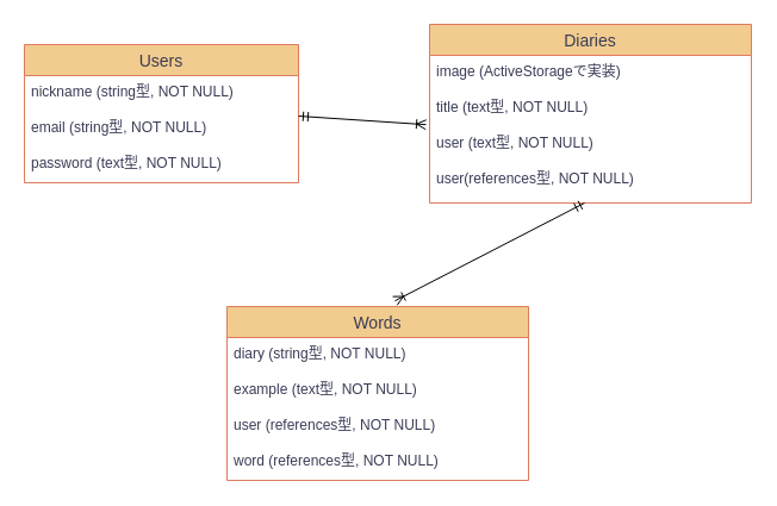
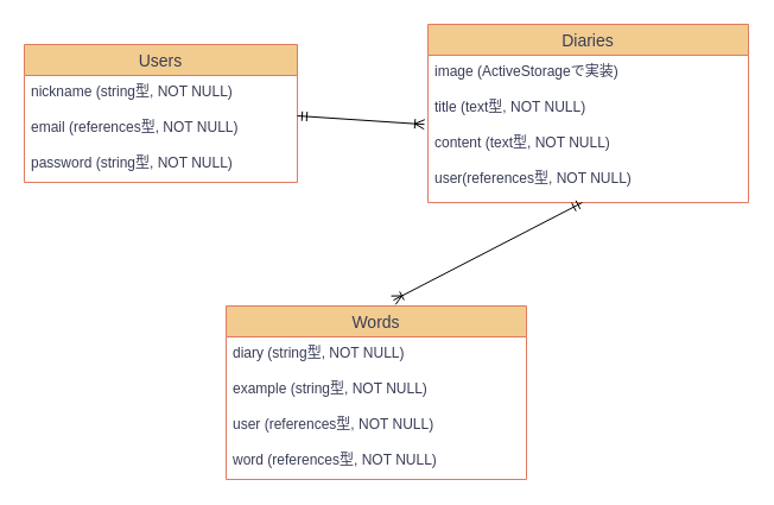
  <mxCell id="0" />
  <mxCell id="1" parent="0" />
  <mxCell id="2" value="Users" style="swimlane;fontStyle=0;childLayout=stackLayout;horizontal=1;startSize=26;horizontalStack=0;resizeParent=1;resizeParentMax=0;resizeLast=0;collapsible=1;marginBottom=0;align=center;fontSize=14;fillColor=#F2CC8F;strokeColor=#E07A5F;fontColor=#393C56;" parent="1" vertex="1"><mxGeometry x="20" y="37" width="230" height="116" as="geometry" /></mxCell>
  <mxCell id="3" value="nickname (string型, NOT NULL)" style="text;strokeColor=none;fillColor=none;spacingLeft=4;spacingRight=4;overflow=hidden;rotatable=0;points=[[0,0.5],[1,0.5]];portConstraint=eastwest;fontSize=12;fontColor=#393C56;" parent="2" vertex="1"><mxGeometry y="26" width="230" height="30" as="geometry" /></mxCell>
- <mxCell id="4" value="email (string型, NOT NULL)" style="text;strokeColor=none;fillColor=none;spacingLeft=4;spacingRight=4;overflow=hidden;rotatable=0;points=[[0,0.5],[1,0.5]];portConstraint=eastwest;fontSize=12;fontColor=#393C56;" parent="2" vertex="1"><mxGeometry y="56" width="230" height="30" as="geometry" /></mxCell>
- <mxCell id="5" value="password (text型, NOT NULL)" style="text;strokeColor=none;fillColor=none;spacingLeft=4;spacingRight=4;overflow=hidden;rotatable=0;points=[[0,0.5],[1,0.5]];portConstraint=eastwest;fontSize=12;fontColor=#393C56;" parent="2" vertex="1"><mxGeometry y="86" width="230" height="30" as="geometry" /></mxCell>
+ <mxCell id="4" value="email (references型, NOT NULL)" style="text;strokeColor=none;fillColor=none;spacingLeft=4;spacingRight=4;overflow=hidden;rotatable=0;points=[[0,0.5],[1,0.5]];portConstraint=eastwest;fontSize=12;fontColor=#393C56;" parent="2" vertex="1"><mxGeometry y="56" width="230" height="30" as="geometry" /></mxCell>
+ <mxCell id="5" value="password (string型, NOT NULL)" style="text;strokeColor=none;fillColor=none;spacingLeft=4;spacingRight=4;overflow=hidden;rotatable=0;points=[[0,0.5],[1,0.5]];portConstraint=eastwest;fontSize=12;fontColor=#393C56;" parent="2" vertex="1"><mxGeometry y="86" width="230" height="30" as="geometry" /></mxCell>
  <mxCell id="6" value="Diaries" style="swimlane;fontStyle=0;childLayout=stackLayout;horizontal=1;startSize=26;horizontalStack=0;resizeParent=1;resizeParentMax=0;resizeLast=0;collapsible=1;marginBottom=0;align=center;fontSize=14;fillColor=#F2CC8F;strokeColor=#E07A5F;fontColor=#393C56;" parent="1" vertex="1"><mxGeometry x="360" y="20" width="270" height="150" as="geometry"><mxRectangle x="510" y="50" width="70" height="26" as="alternateBounds" /></mxGeometry></mxCell>
  <mxCell id="7" value="image (ActiveStorageで実装)" style="text;strokeColor=none;fillColor=none;spacingLeft=4;spacingRight=4;overflow=hidden;rotatable=0;points=[[0,0.5],[1,0.5]];portConstraint=eastwest;fontSize=12;fontColor=#393C56;" parent="6" vertex="1"><mxGeometry y="26" width="270" height="30" as="geometry" /></mxCell>
  <mxCell id="8" value="title (text型, NOT NULL)" style="text;strokeColor=none;fillColor=none;spacingLeft=4;spacingRight=4;overflow=hidden;rotatable=0;points=[[0,0.5],[1,0.5]];portConstraint=eastwest;fontSize=12;fontColor=#393C56;" parent="6" vertex="1"><mxGeometry y="56" width="270" height="30" as="geometry" /></mxCell>
- <mxCell id="9" value="user (text型, NOT NULL)" style="text;strokeColor=none;fillColor=none;spacingLeft=4;spacingRight=4;overflow=hidden;rotatable=0;points=[[0,0.5],[1,0.5]];portConstraint=eastwest;fontSize=12;fontColor=#393C56;" parent="6" vertex="1"><mxGeometry y="86" width="270" height="30" as="geometry" /></mxCell>
+ <mxCell id="9" value="content (text型, NOT NULL)" style="text;strokeColor=none;fillColor=none;spacingLeft=4;spacingRight=4;overflow=hidden;rotatable=0;points=[[0,0.5],[1,0.5]];portConstraint=eastwest;fontSize=12;fontColor=#393C56;" parent="6" vertex="1"><mxGeometry y="86" width="270" height="30" as="geometry" /></mxCell>
  <mxCell id="10" value="user(references型, NOT NULL)" style="text;strokeColor=none;fillColor=none;spacingLeft=4;spacingRight=4;overflow=hidden;rotatable=0;points=[[0,0.5],[1,0.5]];portConstraint=eastwest;fontSize=12;fontColor=#393C56;" parent="6" vertex="1"><mxGeometry y="116" width="270" height="34" as="geometry" /></mxCell>
  <mxCell id="11" value="Words" style="swimlane;fontStyle=0;childLayout=stackLayout;horizontal=1;startSize=26;horizontalStack=0;resizeParent=1;resizeParentMax=0;resizeLast=0;collapsible=1;marginBottom=0;align=center;fontSize=14;fillColor=#F2CC8F;strokeColor=#E07A5F;fontColor=#393C56;" parent="1" vertex="1"><mxGeometry x="190" y="257" width="253" height="146" as="geometry"><mxRectangle x="260" y="360" width="100" height="26" as="alternateBounds" /></mxGeometry></mxCell>
  <mxCell id="12" value="diary (string型, NOT NULL)" style="text;strokeColor=none;fillColor=none;spacingLeft=4;spacingRight=4;overflow=hidden;rotatable=0;points=[[0,0.5],[1,0.5]];portConstraint=eastwest;fontSize=12;fontColor=#393C56;" parent="11" vertex="1"><mxGeometry y="26" width="253" height="30" as="geometry" /></mxCell>
- <mxCell id="13" value="example (text型, NOT NULL)" style="text;strokeColor=none;fillColor=none;spacingLeft=4;spacingRight=4;overflow=hidden;rotatable=0;points=[[0,0.5],[1,0.5]];portConstraint=eastwest;fontSize=12;fontColor=#393C56;" parent="11" vertex="1"><mxGeometry y="56" width="253" height="30" as="geometry" /></mxCell>
+ <mxCell id="13" value="example (string型, NOT NULL)" style="text;strokeColor=none;fillColor=none;spacingLeft=4;spacingRight=4;overflow=hidden;rotatable=0;points=[[0,0.5],[1,0.5]];portConstraint=eastwest;fontSize=12;fontColor=#393C56;" parent="11" vertex="1"><mxGeometry y="56" width="253" height="30" as="geometry" /></mxCell>
  <mxCell id="14" value="user (references型, NOT NULL)" style="text;strokeColor=none;fillColor=none;spacingLeft=4;spacingRight=4;overflow=hidden;rotatable=0;points=[[0,0.5],[1,0.5]];portConstraint=eastwest;fontSize=12;fontColor=#393C56;" vertex="1" parent="11"><mxGeometry y="86" width="253" height="30" as="geometry" /></mxCell>
  <mxCell id="15" value="word (references型, NOT NULL)" style="text;strokeColor=none;fillColor=none;spacingLeft=4;spacingRight=4;overflow=hidden;rotatable=0;points=[[0,0.5],[1,0.5]];portConstraint=eastwest;fontSize=12;fontColor=#393C56;" vertex="1" parent="11"><mxGeometry y="116" width="253" height="30" as="geometry" /></mxCell>
  <mxCell id="16" value="" style="fontSize=12;html=1;endArrow=ERoneToMany;startArrow=ERmandOne;exitX=0.478;exitY=1.107;exitDx=0;exitDy=0;exitPerimeter=0;entryX=-0.011;entryY=-0.06;entryDx=0;entryDy=0;entryPerimeter=0;" edge="1" parent="1" target="9"><mxGeometry width="100" height="100" relative="1" as="geometry"><mxPoint x="250" y="97" as="sourcePoint" /><mxPoint x="426.946" y="193.994" as="targetPoint" /></mxGeometry></mxCell>
  <mxCell id="17" value="" style="fontSize=12;html=1;endArrow=ERoneToMany;startArrow=ERmandOne;exitX=0.478;exitY=1.107;exitDx=0;exitDy=0;exitPerimeter=0;entryX=0.557;entryY=-0.033;entryDx=0;entryDy=0;entryPerimeter=0;" edge="1" parent="1" target="11"><mxGeometry width="100" height="100" relative="1" as="geometry"><mxPoint x="490" y="170" as="sourcePoint" /><mxPoint x="666.946" y="266.994" as="targetPoint" /></mxGeometry></mxCell>
